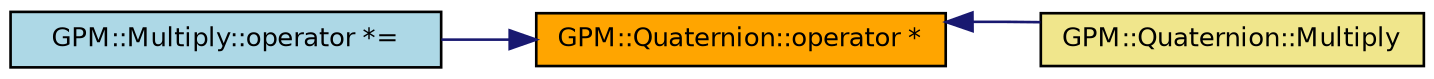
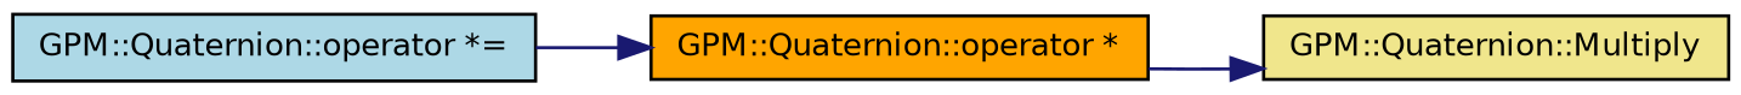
  digraph {
    rankdir=RL
    node [color=black fontname=Helvetica fontsize=10 shape=record style=filled]
    edge [color=midnightblue dir=back fontname=Helvetica fontsize=10 labelfontname=Helvetica labelfontsize=10 style=solid]
    n1 [fillcolor=khaki fontcolor=black height=0.2 label="GPM::Quaternion::Multiply" width=0.4]
    n2 [fillcolor=orange height=0.2 label="GPM::Quaternion::operator *" width=0.4]
-   n3 [fillcolor=lightblue height=0.2 label="GPM::Multiply::operator *=" width=0.4]
-   n2 -> n1
+   n3 [fillcolor=lightblue height=0.2 label="GPM::Quaternion::operator *=" width=0.4]
+   n1 -> n2
    n2 -> n3
  }
